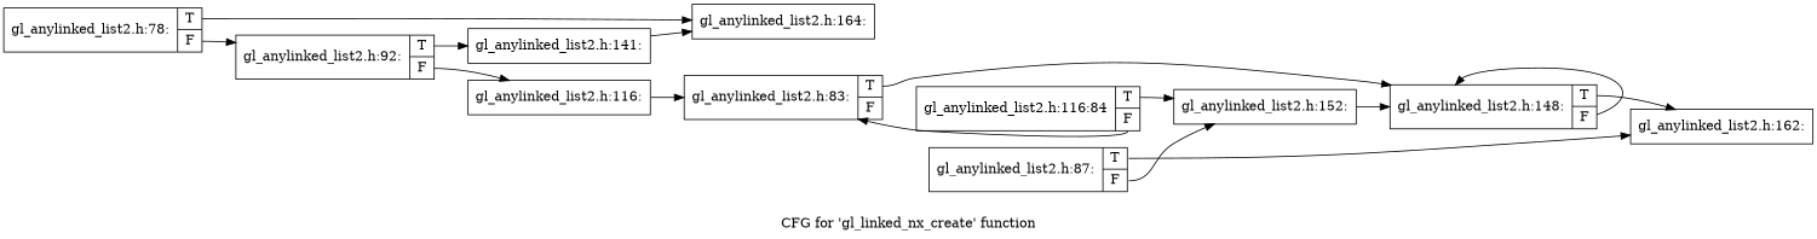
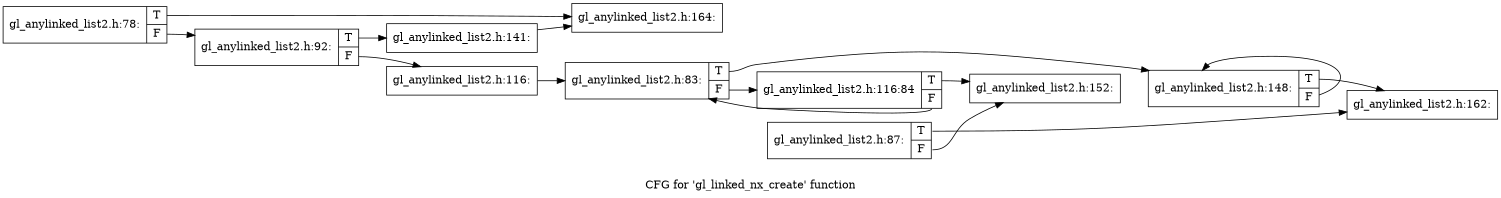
  digraph {
    label="CFG for 'gl_linked_nx_create' function"
    rankdir=LR
    node [shape=record]
    edge [tailport=s0]
    n1 [label="{gl_anylinked_list2.h:78:|{<s0>T|<s1>F}}"]
    n2 [label="{gl_anylinked_list2.h:164:}"]
    n3 [label="{gl_anylinked_list2.h:92:|{<s0>T|<s1>F}}"]
    n4 [label="{gl_anylinked_list2.h:141:}"]
    n5 [label="{gl_anylinked_list2.h:116:}"]
    n6 [label="{gl_anylinked_list2.h:83:|{<s0>T|<s1>F}}"]
    n7 [label="{gl_anylinked_list2.h:116:84|{<s0>T|<s1>F}}"]
    n8 [label="{gl_anylinked_list2.h:148:|{<s0>T|<s1>F}}"]
    n9 [label="{gl_anylinked_list2.h:87:|{<s0>T|<s1>F}}"]
    n10 [label="{gl_anylinked_list2.h:162:}"]
    n11 [label="{gl_anylinked_list2.h:152:}"]
    n1 -> n2
    n1 -> n3 [tailport=s1]
    n3 -> n4
    n3 -> n5 [tailport=s1]
    n4 -> n2
    n5 -> n6
+   n6 -> n7 [tailport=s1]
    n6 -> n8
    n7 -> n6 [tailport=s1]
    n7 -> n11
    n8 -> n8 [tailport=s1]
    n8 -> n10
    n9 -> n10
    n9 -> n11 [tailport=s1]
-   n11 -> n8
  }
